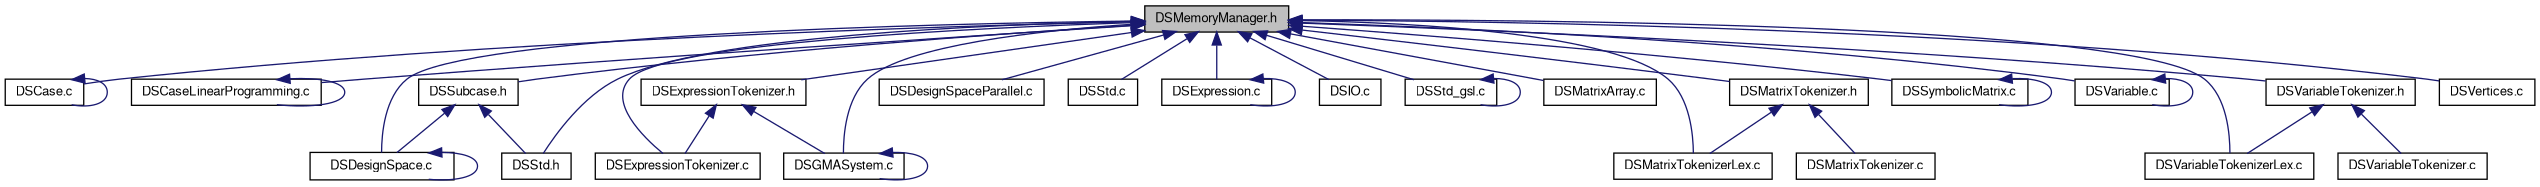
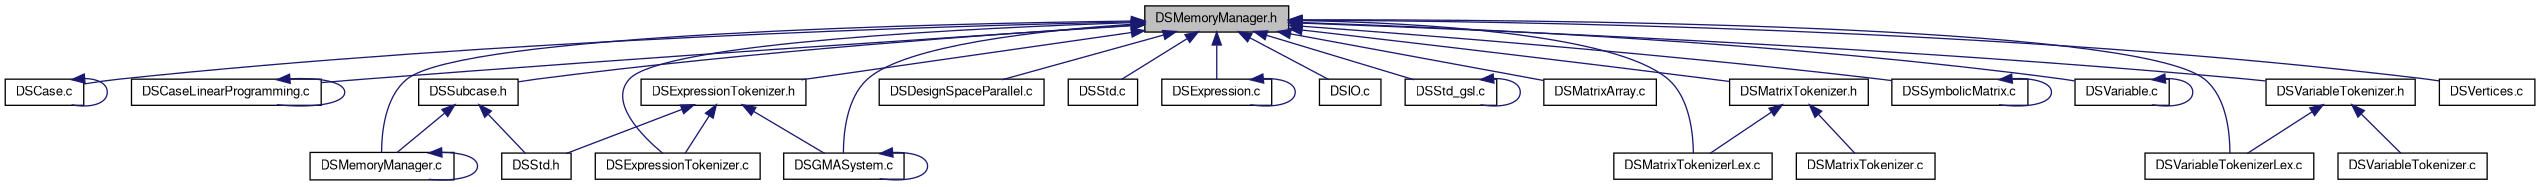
  digraph {
    node [color=black fillcolor=white fontname=FreeSans fontsize=10 shape=record style=filled]
    edge [color=midnightblue dir=back fontname=FreeSans fontsize=10 labelfontname=FreeSans labelfontsize=10 style=solid]
    n1 [fillcolor=grey75 fontcolor=black height=0.2 label="DSMemoryManager.h" width=0.4]
    n2 [height=0.2 label="DSCase.c" width=0.4]
    n3 [height=0.2 label="DSCaseLinearProgramming.c" width=0.4]
-   n4 [height=0.2 label="DSDesignSpace.c" width=0.4]
+   n4 [height=0.2 label="DSMemoryManager.c" width=0.4]
    n5 [height=0.2 label="DSDesignSpaceParallel.c" width=0.4]
    n6 [height=0.2 label="DSStd.c" width=0.4]
    n7 [height=0.2 label="DSExpression.c" width=0.4]
    n8 [height=0.2 label="DSExpressionTokenizer.h" width=0.4]
    n9 [height=0.2 label="DSExpressionTokenizer.c" width=0.4]
    n10 [height=0.2 label="DSGMASystem.c" width=0.4]
    n11 [height=0.2 label="DSIO.c" width=0.4]
    n12 [height=0.2 label="DSStd_gsl.c" width=0.4]
    n13 [height=0.2 label="DSMatrixArray.c" width=0.4]
    n14 [height=0.2 label="DSMatrixTokenizer.h" width=0.4]
    n15 [height=0.2 label="DSMatrixTokenizerLex.c" width=0.4]
    n16 [height=0.2 label="DSStd.h" width=0.4]
    n17 [height=0.2 label="DSSubcase.h" width=0.4]
    n18 [height=0.2 label="DSSymbolicMatrix.c" width=0.4]
    n19 [height=0.2 label="DSVariable.c" width=0.4]
    n20 [height=0.2 label="DSVariableTokenizer.h" width=0.4]
    n21 [height=0.2 label="DSVariableTokenizerLex.c" width=0.4]
    n22 [height=0.2 label="DSVertices.c" width=0.4]
    n23 [height=0.2 label="DSMatrixTokenizer.c" width=0.4]
    n24 [height=0.2 label="DSVariableTokenizer.c" width=0.4]
    n1 -> n2
    n1 -> n3
    n1 -> n4
    n1 -> n5
    n1 -> n6
    n1 -> n7
    n1 -> n8
    n1 -> n9
    n1 -> n10
    n1 -> n11
    n1 -> n12
    n1 -> n13
    n1 -> n14
    n1 -> n15
-   n1 -> n16
+   n8 -> n16
    n1 -> n17
    n1 -> n18
    n1 -> n19
    n1 -> n20
    n1 -> n21
    n1 -> n22
    n2 -> n2
    n3 -> n3
    n4 -> n4
    n7 -> n7
    n8 -> n9
    n8 -> n10
    n10 -> n10
    n12 -> n12
    n14 -> n15
    n14 -> n23
    n17 -> n4
    n17 -> n16
    n18 -> n18
    n19 -> n19
    n20 -> n21
    n20 -> n24
  }
